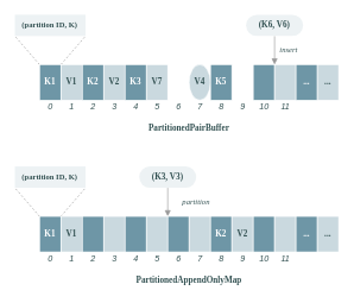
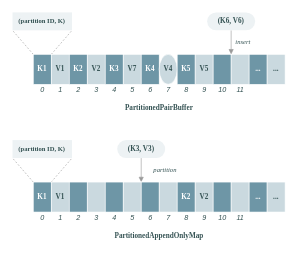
  <mxCell id="0" />
  <mxCell id="1" parent="0" />
  <mxCell id="2" value="&lt;b&gt;&lt;font face=&quot;Tahoma&quot; color=&quot;#345253&quot;&gt;PartitionedPairBuffer&lt;/font&gt;&lt;/b&gt;" style="text;html=1;strokeColor=none;fillColor=none;align=center;verticalAlign=middle;whiteSpace=wrap;rounded=0;fontColor=#FFFFFF;" vertex="1" parent="1"><mxGeometry x="174" y="170" width="182" height="20" as="geometry" /></mxCell>
  <mxCell id="3" value="&lt;font face=&quot;Tahoma&quot; color=&quot;#345253&quot;&gt;&lt;b&gt;PartitionedAppendOnlyMap&lt;/b&gt;&lt;/font&gt;" style="text;html=1;strokeColor=none;fillColor=none;align=center;verticalAlign=middle;whiteSpace=wrap;rounded=0;fontColor=#FFFFFF;" vertex="1" parent="1"><mxGeometry x="174" y="383" width="182" height="20" as="geometry" /></mxCell>
  <mxCell id="4" style="edgeStyle=orthogonalEdgeStyle;rounded=0;html=1;entryX=0;entryY=0;entryDx=0;entryDy=0;endArrow=block;endFill=1;strokeColor=#999999;" edge="1" parent="1" source="5" target="28"><mxGeometry relative="1" as="geometry" /></mxCell>
  <mxCell id="5" value="&lt;font face=&quot;Tahoma&quot; color=&quot;#345253&quot;&gt;&lt;b&gt;(K6, V6)&lt;/b&gt;&lt;/font&gt;" style="rounded=1;whiteSpace=wrap;html=1;strokeColor=none;fillColor=#EDF2F4;arcSize=50;" vertex="1" parent="1"><mxGeometry x="345" y="20" width="80" height="30" as="geometry" /></mxCell>
  <mxCell id="6" value="&lt;i&gt;&lt;font face=&quot;Tahoma&quot; style=&quot;font-size: 11px&quot; color=&quot;#345253&quot;&gt;insert&lt;/font&gt;&lt;/i&gt;" style="text;html=1;strokeColor=none;fillColor=none;align=center;verticalAlign=middle;whiteSpace=wrap;rounded=0;" vertex="1" parent="1"><mxGeometry x="385" y="60" width="40" height="20" as="geometry" /></mxCell>
  <mxCell id="7" value="&lt;font face=&quot;Tahoma&quot; color=&quot;#345253&quot;&gt;&lt;b&gt;(K3, V3)&lt;/b&gt;&lt;/font&gt;" style="rounded=1;whiteSpace=wrap;html=1;strokeColor=none;fillColor=#EDF2F4;arcSize=50;" vertex="1" parent="1"><mxGeometry x="195" y="233" width="80" height="30" as="geometry" /></mxCell>
  <mxCell id="8" value="&lt;font color=&quot;#345253&quot; face=&quot;Tahoma&quot;&gt;&lt;span style=&quot;font-size: 11px&quot;&gt;&lt;i&gt;partition&lt;/i&gt;&lt;/span&gt;&lt;/font&gt;" style="text;html=1;strokeColor=none;fillColor=none;align=center;verticalAlign=middle;whiteSpace=wrap;rounded=0;" vertex="1" parent="1"><mxGeometry x="235" y="273" width="80" height="20" as="geometry" /></mxCell>
  <mxCell id="9" value="&lt;font face=&quot;Tahoma&quot;&gt;&lt;b&gt;(partition ID, K)&lt;/b&gt;&lt;/font&gt;" style="rounded=0;whiteSpace=wrap;html=1;strokeWidth=2;fontSize=11;fontColor=#345253;fillColor=#EDF2F4;strokeColor=none;" vertex="1" parent="1"><mxGeometry x="20.38" y="20" width="99.25" height="30" as="geometry" /></mxCell>
  <mxCell id="10" style="rounded=0;html=1;exitX=0;exitY=0;exitDx=0;exitDy=0;entryX=0;entryY=1;entryDx=0;entryDy=0;endArrow=none;endFill=0;dashed=1;strokeColor=#999999;" edge="1" parent="1" source="17" target="9"><mxGeometry relative="1" as="geometry" /></mxCell>
  <mxCell id="11" style="edgeStyle=none;rounded=0;html=1;exitX=1;exitY=0;exitDx=0;exitDy=0;entryX=1;entryY=1;entryDx=0;entryDy=0;dashed=1;endArrow=none;endFill=0;strokeColor=#999999;" edge="1" parent="1" source="17" target="9"><mxGeometry relative="1" as="geometry" /></mxCell>
  <mxCell id="12" value="&lt;font face=&quot;Tahoma&quot;&gt;&lt;b&gt;(partition ID, K)&lt;/b&gt;&lt;/font&gt;" style="rounded=0;whiteSpace=wrap;html=1;strokeWidth=2;fontSize=11;fontColor=#345253;fillColor=#EDF2F4;strokeColor=none;" vertex="1" parent="1"><mxGeometry x="20.38" y="233" width="99.25" height="30" as="geometry" /></mxCell>
  <mxCell id="13" style="edgeStyle=none;rounded=0;html=1;exitX=0;exitY=0;exitDx=0;exitDy=0;entryX=0;entryY=1;entryDx=0;entryDy=0;dashed=1;endArrow=none;endFill=0;strokeColor=#999999;" edge="1" parent="1" source="44" target="12"><mxGeometry relative="1" as="geometry" /></mxCell>
  <mxCell id="14" style="edgeStyle=none;rounded=0;html=1;exitX=1;exitY=0;exitDx=0;exitDy=0;entryX=1;entryY=1;entryDx=0;entryDy=0;dashed=1;endArrow=none;endFill=0;strokeColor=#999999;" edge="1" parent="1" source="44" target="12"><mxGeometry relative="1" as="geometry" /></mxCell>
  <mxCell id="15" value="" style="group" vertex="1" connectable="0" parent="1"><mxGeometry x="55" y="90" width="420" height="70" as="geometry" /></mxCell>
  <mxCell id="16" value="&lt;font color=&quot;#345253&quot;&gt;0&lt;/font&gt;" style="text;html=1;strokeColor=none;fillColor=none;align=center;verticalAlign=middle;whiteSpace=wrap;rounded=0;fontStyle=2" vertex="1" parent="15"><mxGeometry x="2.5" y="50" width="25" height="20" as="geometry" /></mxCell>
  <mxCell id="17" value="&lt;font face=&quot;Tahoma&quot; color=&quot;#ffffff&quot;&gt;&lt;b&gt;K1&lt;/b&gt;&lt;/font&gt;" style="rounded=0;whiteSpace=wrap;html=1;strokeColor=#FFFFFF;fillColor=#6E96A6;" vertex="1" parent="15"><mxGeometry width="30" height="50" as="geometry" /></mxCell>
  <mxCell id="18" value="&lt;font color=&quot;#345253&quot; face=&quot;Tahoma&quot;&gt;&lt;b&gt;V1&lt;/b&gt;&lt;/font&gt;" style="rounded=0;whiteSpace=wrap;html=1;strokeColor=#FFFFFF;fillColor=#CAD9DF;" vertex="1" parent="15"><mxGeometry x="30" width="30" height="50" as="geometry" /></mxCell>
  <mxCell id="19" value="&lt;font face=&quot;Tahoma&quot;&gt;&lt;b&gt;K2&lt;/b&gt;&lt;/font&gt;" style="rounded=0;whiteSpace=wrap;html=1;strokeColor=#FFFFFF;fillColor=#6E96A6;fontColor=#FFFFFF;" vertex="1" parent="15"><mxGeometry x="60" width="30" height="50" as="geometry" /></mxCell>
  <mxCell id="20" value="&lt;font color=&quot;#345253&quot; face=&quot;Tahoma&quot;&gt;&lt;b&gt;V2&lt;/b&gt;&lt;/font&gt;" style="rounded=0;whiteSpace=wrap;html=1;strokeColor=#FFFFFF;fillColor=#CAD9DF;" vertex="1" parent="15"><mxGeometry x="90" width="30" height="50" as="geometry" /></mxCell>
  <mxCell id="21" value="&lt;font face=&quot;Tahoma&quot;&gt;&lt;b&gt;K3&lt;/b&gt;&lt;/font&gt;" style="rounded=0;whiteSpace=wrap;html=1;strokeColor=#FFFFFF;fillColor=#6E96A6;fontColor=#FFFFFF;" vertex="1" parent="15"><mxGeometry x="120" width="30" height="50" as="geometry" /></mxCell>
  <mxCell id="22" value="&lt;font color=&quot;#345253&quot; face=&quot;Tahoma&quot;&gt;&lt;b&gt;V7&lt;/b&gt;&lt;/font&gt;" style="rounded=0;whiteSpace=wrap;html=1;strokeColor=#FFFFFF;fillColor=#CAD9DF;" vertex="1" parent="15"><mxGeometry x="150" width="30" height="50" as="geometry" /></mxCell>
+ <mxCell id="23" value="&lt;b style=&quot;font-family: &amp;#34;tahoma&amp;#34;&quot;&gt;K4&lt;/b&gt;" style="rounded=0;whiteSpace=wrap;html=1;strokeColor=#FFFFFF;fillColor=#6E96A6;fontColor=#FFFFFF;" vertex="1" parent="15"><mxGeometry x="180" width="30" height="50" as="geometry" /></mxCell>
  <mxCell id="24" value="&lt;b style=&quot;color: rgb(52 , 82 , 83) ; font-family: &amp;#34;tahoma&amp;#34;&quot;&gt;V4&lt;/b&gt;" style="ellipse;whiteSpace=wrap;html=1;strokeColor=#FFFFFF;fillColor=#CAD9DF;" vertex="1" parent="15"><mxGeometry x="210" width="30" height="50" as="geometry" /></mxCell>
  <mxCell id="25" value="&lt;b style=&quot;font-family: &amp;#34;tahoma&amp;#34;&quot;&gt;K5&lt;/b&gt;" style="rounded=0;whiteSpace=wrap;html=1;strokeColor=#FFFFFF;fillColor=#6E96A6;fontColor=#FFFFFF;" vertex="1" parent="15"><mxGeometry x="240" width="30" height="50" as="geometry" /></mxCell>
+ <mxCell id="26" value="&lt;b style=&quot;color: rgb(52 , 82 , 83) ; font-family: &amp;#34;tahoma&amp;#34;&quot;&gt;V5&lt;/b&gt;" style="rounded=0;whiteSpace=wrap;html=1;strokeColor=#FFFFFF;fillColor=#CAD9DF;" vertex="1" parent="15"><mxGeometry x="270" width="30" height="50" as="geometry" /></mxCell>
  <mxCell id="27" value="" style="rounded=0;whiteSpace=wrap;html=1;strokeColor=#FFFFFF;fillColor=#6E96A6;fontColor=#FFFFFF;" vertex="1" parent="15"><mxGeometry x="300" width="30" height="50" as="geometry" /></mxCell>
  <mxCell id="28" value="" style="rounded=0;whiteSpace=wrap;html=1;strokeColor=#FFFFFF;fillColor=#CAD9DF;" vertex="1" parent="15"><mxGeometry x="330" width="30" height="50" as="geometry" /></mxCell>
  <mxCell id="29" value="&lt;font face=&quot;Tahoma&quot;&gt;&lt;b&gt;...&lt;/b&gt;&lt;/font&gt;" style="rounded=0;whiteSpace=wrap;html=1;strokeColor=#FFFFFF;fillColor=#6E96A6;fontColor=#FFFFFF;" vertex="1" parent="15"><mxGeometry x="360" width="30" height="50" as="geometry" /></mxCell>
  <mxCell id="30" value="&lt;font color=&quot;#345253&quot; face=&quot;Tahoma&quot;&gt;&lt;b&gt;...&lt;/b&gt;&lt;/font&gt;" style="rounded=0;whiteSpace=wrap;html=1;strokeColor=#FFFFFF;fillColor=#CAD9DF;" vertex="1" parent="15"><mxGeometry x="390" width="30" height="50" as="geometry" /></mxCell>
  <mxCell id="31" value="&lt;font color=&quot;#345253&quot;&gt;1&lt;/font&gt;" style="text;html=1;strokeColor=none;fillColor=none;align=center;verticalAlign=middle;whiteSpace=wrap;rounded=0;fontStyle=2" vertex="1" parent="15"><mxGeometry x="32.5" y="50" width="25" height="20" as="geometry" /></mxCell>
  <mxCell id="32" value="&lt;font color=&quot;#345253&quot;&gt;2&lt;/font&gt;" style="text;html=1;strokeColor=none;fillColor=none;align=center;verticalAlign=middle;whiteSpace=wrap;rounded=0;fontStyle=2" vertex="1" parent="15"><mxGeometry x="62.5" y="50" width="25" height="20" as="geometry" /></mxCell>
  <mxCell id="33" value="&lt;font color=&quot;#345253&quot;&gt;3&lt;/font&gt;" style="text;html=1;strokeColor=none;fillColor=none;align=center;verticalAlign=middle;whiteSpace=wrap;rounded=0;fontStyle=2" vertex="1" parent="15"><mxGeometry x="92.5" y="50" width="25" height="20" as="geometry" /></mxCell>
  <mxCell id="34" value="&lt;font color=&quot;#345253&quot;&gt;4&lt;/font&gt;" style="text;html=1;strokeColor=none;fillColor=none;align=center;verticalAlign=middle;whiteSpace=wrap;rounded=0;fontStyle=2" vertex="1" parent="15"><mxGeometry x="122.5" y="50" width="25" height="20" as="geometry" /></mxCell>
  <mxCell id="35" value="&lt;font color=&quot;#345253&quot;&gt;5&lt;/font&gt;" style="text;html=1;strokeColor=none;fillColor=none;align=center;verticalAlign=middle;whiteSpace=wrap;rounded=0;fontStyle=2" vertex="1" parent="15"><mxGeometry x="152.5" y="50" width="25" height="20" as="geometry" /></mxCell>
  <mxCell id="36" value="&lt;font color=&quot;#345253&quot;&gt;6&lt;/font&gt;" style="text;html=1;strokeColor=none;fillColor=none;align=center;verticalAlign=middle;whiteSpace=wrap;rounded=0;fontStyle=2" vertex="1" parent="15"><mxGeometry x="182.5" y="50" width="25" height="20" as="geometry" /></mxCell>
  <mxCell id="37" value="&lt;font color=&quot;#345253&quot;&gt;7&lt;/font&gt;" style="text;html=1;strokeColor=none;fillColor=none;align=center;verticalAlign=middle;whiteSpace=wrap;rounded=0;fontStyle=2" vertex="1" parent="15"><mxGeometry x="212.5" y="50" width="25" height="20" as="geometry" /></mxCell>
  <mxCell id="38" value="&lt;font color=&quot;#345253&quot;&gt;8&lt;/font&gt;" style="text;html=1;strokeColor=none;fillColor=none;align=center;verticalAlign=middle;whiteSpace=wrap;rounded=0;fontStyle=2" vertex="1" parent="15"><mxGeometry x="242.5" y="50" width="25" height="20" as="geometry" /></mxCell>
  <mxCell id="39" value="&lt;font color=&quot;#345253&quot;&gt;9&lt;/font&gt;" style="text;html=1;strokeColor=none;fillColor=none;align=center;verticalAlign=middle;whiteSpace=wrap;rounded=0;fontStyle=2" vertex="1" parent="15"><mxGeometry x="272.5" y="50" width="25" height="20" as="geometry" /></mxCell>
  <mxCell id="40" value="&lt;font color=&quot;#345253&quot;&gt;10&lt;/font&gt;" style="text;html=1;strokeColor=none;fillColor=none;align=center;verticalAlign=middle;whiteSpace=wrap;rounded=0;fontStyle=2" vertex="1" parent="15"><mxGeometry x="302.5" y="50" width="25" height="20" as="geometry" /></mxCell>
  <mxCell id="41" value="&lt;font color=&quot;#345253&quot;&gt;11&lt;/font&gt;" style="text;html=1;strokeColor=none;fillColor=none;align=center;verticalAlign=middle;whiteSpace=wrap;rounded=0;fontStyle=2" vertex="1" parent="15"><mxGeometry x="332.5" y="50" width="25" height="20" as="geometry" /></mxCell>
  <mxCell id="42" style="rounded=0;html=1;entryX=0;entryY=0;entryDx=0;entryDy=0;endArrow=block;endFill=1;exitX=0.5;exitY=1;exitDx=0;exitDy=0;strokeColor=#999999;" edge="1" parent="1" source="7" target="50"><mxGeometry relative="1" as="geometry" /></mxCell>
  <mxCell id="43" value="&lt;font color=&quot;#345253&quot;&gt;0&lt;/font&gt;" style="text;html=1;strokeColor=none;fillColor=none;align=center;verticalAlign=middle;whiteSpace=wrap;rounded=0;fontStyle=2" vertex="1" parent="1"><mxGeometry x="57.5" y="353" width="25" height="20" as="geometry" /></mxCell>
  <mxCell id="44" value="&lt;font face=&quot;Tahoma&quot; color=&quot;#ffffff&quot;&gt;&lt;b&gt;K1&lt;/b&gt;&lt;/font&gt;" style="rounded=0;whiteSpace=wrap;html=1;strokeColor=#FFFFFF;fillColor=#6E96A6;" vertex="1" parent="1"><mxGeometry x="55" y="303" width="30" height="50" as="geometry" /></mxCell>
  <mxCell id="45" value="&lt;font color=&quot;#345253&quot; face=&quot;Tahoma&quot;&gt;&lt;b&gt;V1&lt;/b&gt;&lt;/font&gt;" style="rounded=0;whiteSpace=wrap;html=1;strokeColor=#FFFFFF;fillColor=#CAD9DF;" vertex="1" parent="1"><mxGeometry x="85" y="303" width="30" height="50" as="geometry" /></mxCell>
  <mxCell id="46" value="" style="rounded=0;whiteSpace=wrap;html=1;strokeColor=#FFFFFF;fillColor=#6E96A6;fontColor=#FFFFFF;" vertex="1" parent="1"><mxGeometry x="115" y="303" width="30" height="50" as="geometry" /></mxCell>
  <mxCell id="47" value="" style="rounded=0;whiteSpace=wrap;html=1;strokeColor=#FFFFFF;fillColor=#CAD9DF;" vertex="1" parent="1"><mxGeometry x="145" y="303" width="30" height="50" as="geometry" /></mxCell>
  <mxCell id="48" value="" style="rounded=0;whiteSpace=wrap;html=1;strokeColor=#FFFFFF;fillColor=#6E96A6;fontColor=#FFFFFF;" vertex="1" parent="1"><mxGeometry x="175" y="303" width="30" height="50" as="geometry" /></mxCell>
  <mxCell id="49" value="" style="rounded=0;whiteSpace=wrap;html=1;strokeColor=#FFFFFF;fillColor=#CAD9DF;" vertex="1" parent="1"><mxGeometry x="205" y="303" width="30" height="50" as="geometry" /></mxCell>
  <mxCell id="50" value="" style="rounded=0;whiteSpace=wrap;html=1;strokeColor=#FFFFFF;fillColor=#6E96A6;fontColor=#FFFFFF;" vertex="1" parent="1"><mxGeometry x="235" y="303" width="30" height="50" as="geometry" /></mxCell>
  <mxCell id="51" value="" style="rounded=0;whiteSpace=wrap;html=1;strokeColor=#FFFFFF;fillColor=#CAD9DF;" vertex="1" parent="1"><mxGeometry x="265" y="303" width="30" height="50" as="geometry" /></mxCell>
  <mxCell id="52" value="&lt;b style=&quot;font-family: &amp;#34;tahoma&amp;#34;&quot;&gt;K2&lt;/b&gt;" style="rounded=0;whiteSpace=wrap;html=1;strokeColor=#FFFFFF;fillColor=#6E96A6;fontColor=#FFFFFF;" vertex="1" parent="1"><mxGeometry x="295" y="303" width="30" height="50" as="geometry" /></mxCell>
  <mxCell id="53" value="&lt;b style=&quot;color: rgb(52 , 82 , 83) ; font-family: &amp;#34;tahoma&amp;#34;&quot;&gt;V2&lt;/b&gt;" style="rounded=0;whiteSpace=wrap;html=1;strokeColor=#FFFFFF;fillColor=#CAD9DF;" vertex="1" parent="1"><mxGeometry x="325" y="303" width="30" height="50" as="geometry" /></mxCell>
  <mxCell id="54" value="" style="rounded=0;whiteSpace=wrap;html=1;strokeColor=#FFFFFF;fillColor=#6E96A6;fontColor=#FFFFFF;" vertex="1" parent="1"><mxGeometry x="355" y="303" width="30" height="50" as="geometry" /></mxCell>
  <mxCell id="55" value="" style="rounded=0;whiteSpace=wrap;html=1;strokeColor=#FFFFFF;fillColor=#CAD9DF;" vertex="1" parent="1"><mxGeometry x="385" y="303" width="30" height="50" as="geometry" /></mxCell>
  <mxCell id="56" value="&lt;font face=&quot;Tahoma&quot;&gt;&lt;b&gt;...&lt;/b&gt;&lt;/font&gt;" style="rounded=0;whiteSpace=wrap;html=1;strokeColor=#FFFFFF;fillColor=#6E96A6;fontColor=#FFFFFF;" vertex="1" parent="1"><mxGeometry x="415" y="303" width="30" height="50" as="geometry" /></mxCell>
  <mxCell id="57" value="&lt;font color=&quot;#345253&quot; face=&quot;Tahoma&quot;&gt;&lt;b&gt;...&lt;/b&gt;&lt;/font&gt;" style="rounded=0;whiteSpace=wrap;html=1;strokeColor=#FFFFFF;fillColor=#CAD9DF;" vertex="1" parent="1"><mxGeometry x="445" y="303" width="30" height="50" as="geometry" /></mxCell>
  <mxCell id="58" value="&lt;font color=&quot;#345253&quot;&gt;1&lt;/font&gt;" style="text;html=1;strokeColor=none;fillColor=none;align=center;verticalAlign=middle;whiteSpace=wrap;rounded=0;fontStyle=2" vertex="1" parent="1"><mxGeometry x="87.5" y="353" width="25" height="20" as="geometry" /></mxCell>
  <mxCell id="59" value="&lt;font color=&quot;#345253&quot;&gt;2&lt;/font&gt;" style="text;html=1;strokeColor=none;fillColor=none;align=center;verticalAlign=middle;whiteSpace=wrap;rounded=0;fontStyle=2" vertex="1" parent="1"><mxGeometry x="117.5" y="353" width="25" height="20" as="geometry" /></mxCell>
  <mxCell id="60" value="&lt;font color=&quot;#345253&quot;&gt;3&lt;/font&gt;" style="text;html=1;strokeColor=none;fillColor=none;align=center;verticalAlign=middle;whiteSpace=wrap;rounded=0;fontStyle=2" vertex="1" parent="1"><mxGeometry x="147.5" y="353" width="25" height="20" as="geometry" /></mxCell>
  <mxCell id="61" value="&lt;font color=&quot;#345253&quot;&gt;4&lt;/font&gt;" style="text;html=1;strokeColor=none;fillColor=none;align=center;verticalAlign=middle;whiteSpace=wrap;rounded=0;fontStyle=2" vertex="1" parent="1"><mxGeometry x="177.5" y="353" width="25" height="20" as="geometry" /></mxCell>
  <mxCell id="62" value="&lt;font color=&quot;#345253&quot;&gt;5&lt;/font&gt;" style="text;html=1;strokeColor=none;fillColor=none;align=center;verticalAlign=middle;whiteSpace=wrap;rounded=0;fontStyle=2" vertex="1" parent="1"><mxGeometry x="207.5" y="353" width="25" height="20" as="geometry" /></mxCell>
  <mxCell id="63" value="&lt;font color=&quot;#345253&quot;&gt;6&lt;/font&gt;" style="text;html=1;strokeColor=none;fillColor=none;align=center;verticalAlign=middle;whiteSpace=wrap;rounded=0;fontStyle=2" vertex="1" parent="1"><mxGeometry x="237.5" y="353" width="25" height="20" as="geometry" /></mxCell>
  <mxCell id="64" value="&lt;font color=&quot;#345253&quot;&gt;7&lt;/font&gt;" style="text;html=1;strokeColor=none;fillColor=none;align=center;verticalAlign=middle;whiteSpace=wrap;rounded=0;fontStyle=2" vertex="1" parent="1"><mxGeometry x="267.5" y="353" width="25" height="20" as="geometry" /></mxCell>
  <mxCell id="65" value="&lt;font color=&quot;#345253&quot;&gt;8&lt;/font&gt;" style="text;html=1;strokeColor=none;fillColor=none;align=center;verticalAlign=middle;whiteSpace=wrap;rounded=0;fontStyle=2" vertex="1" parent="1"><mxGeometry x="297.5" y="353" width="25" height="20" as="geometry" /></mxCell>
  <mxCell id="66" value="&lt;font color=&quot;#345253&quot;&gt;9&lt;/font&gt;" style="text;html=1;strokeColor=none;fillColor=none;align=center;verticalAlign=middle;whiteSpace=wrap;rounded=0;fontStyle=2" vertex="1" parent="1"><mxGeometry x="327.5" y="353" width="25" height="20" as="geometry" /></mxCell>
  <mxCell id="67" value="&lt;font color=&quot;#345253&quot;&gt;10&lt;/font&gt;" style="text;html=1;strokeColor=none;fillColor=none;align=center;verticalAlign=middle;whiteSpace=wrap;rounded=0;fontStyle=2" vertex="1" parent="1"><mxGeometry x="357.5" y="353" width="25" height="20" as="geometry" /></mxCell>
  <mxCell id="68" value="&lt;font color=&quot;#345253&quot;&gt;11&lt;/font&gt;" style="text;html=1;strokeColor=none;fillColor=none;align=center;verticalAlign=middle;whiteSpace=wrap;rounded=0;fontStyle=2" vertex="1" parent="1"><mxGeometry x="387.5" y="353" width="25" height="20" as="geometry" /></mxCell>
